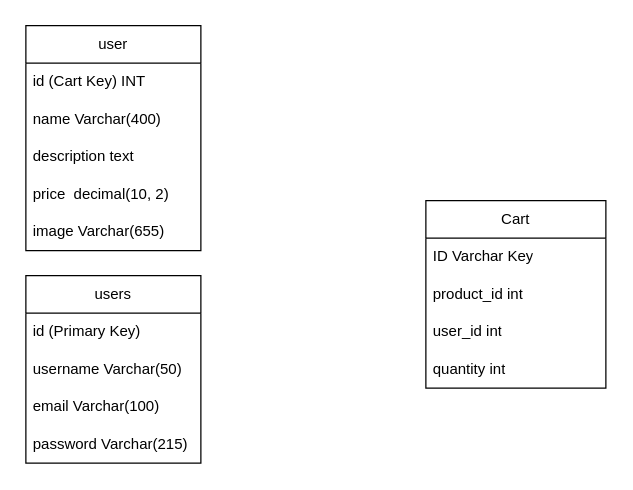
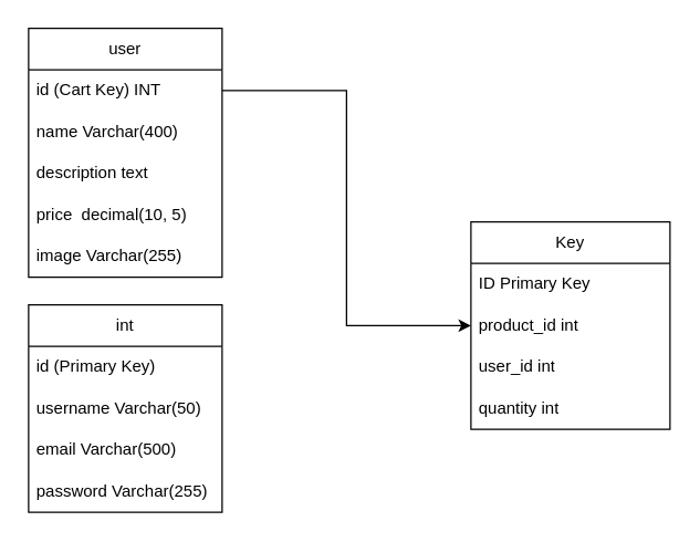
  <mxCell id="0" />
  <mxCell id="1" parent="0" />
- <mxCell id="2" value="Cart" style="swimlane;fontStyle=0;childLayout=stackLayout;horizontal=1;startSize=30;horizontalStack=0;resizeParent=1;resizeParentMax=0;resizeLast=0;collapsible=1;marginBottom=0;whiteSpace=wrap;html=1;" vertex="1" parent="1"><mxGeometry x="340" y="160" width="144" height="150" as="geometry" /></mxCell>
- <mxCell id="3" value="ID Varchar Key" style="text;strokeColor=none;fillColor=none;align=left;verticalAlign=middle;spacingLeft=4;spacingRight=4;overflow=hidden;points=[[0,0.5],[1,0.5]];portConstraint=eastwest;rotatable=0;whiteSpace=wrap;html=1;" vertex="1" parent="2"><mxGeometry y="30" width="144" height="30" as="geometry" /></mxCell>
+ <mxCell id="2" value="Key" style="swimlane;fontStyle=0;childLayout=stackLayout;horizontal=1;startSize=30;horizontalStack=0;resizeParent=1;resizeParentMax=0;resizeLast=0;collapsible=1;marginBottom=0;whiteSpace=wrap;html=1;" vertex="1" parent="1"><mxGeometry x="340" y="160" width="144" height="150" as="geometry" /></mxCell>
+ <mxCell id="3" value="ID Primary Key" style="text;strokeColor=none;fillColor=none;align=left;verticalAlign=middle;spacingLeft=4;spacingRight=4;overflow=hidden;points=[[0,0.5],[1,0.5]];portConstraint=eastwest;rotatable=0;whiteSpace=wrap;html=1;" vertex="1" parent="2"><mxGeometry y="30" width="144" height="30" as="geometry" /></mxCell>
  <mxCell id="4" value="product_id int" style="text;strokeColor=none;fillColor=none;align=left;verticalAlign=middle;spacingLeft=4;spacingRight=4;overflow=hidden;points=[[0,0.5],[1,0.5]];portConstraint=eastwest;rotatable=0;whiteSpace=wrap;html=1;" vertex="1" parent="2"><mxGeometry y="60" width="144" height="30" as="geometry" /></mxCell>
  <mxCell id="5" value="user_id int" style="text;strokeColor=none;fillColor=none;align=left;verticalAlign=middle;spacingLeft=4;spacingRight=4;overflow=hidden;points=[[0,0.5],[1,0.5]];portConstraint=eastwest;rotatable=0;whiteSpace=wrap;html=1;" vertex="1" parent="2"><mxGeometry y="90" width="144" height="30" as="geometry" /></mxCell>
  <mxCell id="6" value="quantity int" style="text;strokeColor=none;fillColor=none;align=left;verticalAlign=middle;spacingLeft=4;spacingRight=4;overflow=hidden;points=[[0,0.5],[1,0.5]];portConstraint=eastwest;rotatable=0;whiteSpace=wrap;html=1;" vertex="1" parent="2"><mxGeometry y="120" width="144" height="30" as="geometry" /></mxCell>
- <mxCell id="7" value="users" style="swimlane;fontStyle=0;childLayout=stackLayout;horizontal=1;startSize=30;horizontalStack=0;resizeParent=1;resizeParentMax=0;resizeLast=0;collapsible=1;marginBottom=0;whiteSpace=wrap;html=1;" vertex="1" parent="1"><mxGeometry x="20" y="220" width="140" height="150" as="geometry" /></mxCell>
+ <mxCell id="7" value="int" style="swimlane;fontStyle=0;childLayout=stackLayout;horizontal=1;startSize=30;horizontalStack=0;resizeParent=1;resizeParentMax=0;resizeLast=0;collapsible=1;marginBottom=0;whiteSpace=wrap;html=1;" vertex="1" parent="1"><mxGeometry x="20" y="220" width="140" height="150" as="geometry" /></mxCell>
  <mxCell id="8" value="id (Primary Key)" style="text;strokeColor=none;fillColor=none;align=left;verticalAlign=middle;spacingLeft=4;spacingRight=4;overflow=hidden;points=[[0,0.5],[1,0.5]];portConstraint=eastwest;rotatable=0;whiteSpace=wrap;html=1;" vertex="1" parent="7"><mxGeometry y="30" width="140" height="30" as="geometry" /></mxCell>
  <mxCell id="9" value="username Varchar(50)" style="text;strokeColor=none;fillColor=none;align=left;verticalAlign=middle;spacingLeft=4;spacingRight=4;overflow=hidden;points=[[0,0.5],[1,0.5]];portConstraint=eastwest;rotatable=0;whiteSpace=wrap;html=1;" vertex="1" parent="7"><mxGeometry y="60" width="140" height="30" as="geometry" /></mxCell>
- <mxCell id="10" value="email Varchar(100)" style="text;strokeColor=none;fillColor=none;align=left;verticalAlign=middle;spacingLeft=4;spacingRight=4;overflow=hidden;points=[[0,0.5],[1,0.5]];portConstraint=eastwest;rotatable=0;whiteSpace=wrap;html=1;" vertex="1" parent="7"><mxGeometry y="90" width="140" height="30" as="geometry" /></mxCell>
- <mxCell id="11" value="password Varchar(215)" style="text;strokeColor=none;fillColor=none;align=left;verticalAlign=middle;spacingLeft=4;spacingRight=4;overflow=hidden;points=[[0,0.5],[1,0.5]];portConstraint=eastwest;rotatable=0;whiteSpace=wrap;html=1;" vertex="1" parent="7"><mxGeometry y="120" width="140" height="30" as="geometry" /></mxCell>
+ <mxCell id="10" value="email Varchar(500)" style="text;strokeColor=none;fillColor=none;align=left;verticalAlign=middle;spacingLeft=4;spacingRight=4;overflow=hidden;points=[[0,0.5],[1,0.5]];portConstraint=eastwest;rotatable=0;whiteSpace=wrap;html=1;" vertex="1" parent="7"><mxGeometry y="90" width="140" height="30" as="geometry" /></mxCell>
+ <mxCell id="11" value="password Varchar(255)" style="text;strokeColor=none;fillColor=none;align=left;verticalAlign=middle;spacingLeft=4;spacingRight=4;overflow=hidden;points=[[0,0.5],[1,0.5]];portConstraint=eastwest;rotatable=0;whiteSpace=wrap;html=1;" vertex="1" parent="7"><mxGeometry y="120" width="140" height="30" as="geometry" /></mxCell>
  <mxCell id="12" value="user" style="swimlane;fontStyle=0;childLayout=stackLayout;horizontal=1;startSize=30;horizontalStack=0;resizeParent=1;resizeParentMax=0;resizeLast=0;collapsible=1;marginBottom=0;whiteSpace=wrap;html=1;" vertex="1" parent="1"><mxGeometry x="20" y="20" width="140" height="180" as="geometry" /></mxCell>
  <mxCell id="13" value="id (Cart Key) INT" style="text;strokeColor=none;fillColor=none;align=left;verticalAlign=middle;spacingLeft=4;spacingRight=4;overflow=hidden;points=[[0,0.5],[1,0.5]];portConstraint=eastwest;rotatable=0;whiteSpace=wrap;html=1;" vertex="1" parent="12"><mxGeometry y="30" width="140" height="30" as="geometry" /></mxCell>
  <mxCell id="14" value="name Varchar(400)" style="text;strokeColor=none;fillColor=none;align=left;verticalAlign=middle;spacingLeft=4;spacingRight=4;overflow=hidden;points=[[0,0.5],[1,0.5]];portConstraint=eastwest;rotatable=0;whiteSpace=wrap;html=1;" vertex="1" parent="12"><mxGeometry y="60" width="140" height="30" as="geometry" /></mxCell>
  <mxCell id="15" value="description text" style="text;strokeColor=none;fillColor=none;align=left;verticalAlign=middle;spacingLeft=4;spacingRight=4;overflow=hidden;points=[[0,0.5],[1,0.5]];portConstraint=eastwest;rotatable=0;whiteSpace=wrap;html=1;" vertex="1" parent="12"><mxGeometry y="90" width="140" height="30" as="geometry" /></mxCell>
- <mxCell id="16" value="price&amp;nbsp; decimal(10, 2)" style="text;strokeColor=none;fillColor=none;align=left;verticalAlign=middle;spacingLeft=4;spacingRight=4;overflow=hidden;points=[[0,0.5],[1,0.5]];portConstraint=eastwest;rotatable=0;whiteSpace=wrap;html=1;" vertex="1" parent="12"><mxGeometry y="120" width="140" height="30" as="geometry" /></mxCell>
- <mxCell id="17" value="image Varchar(655)" style="text;strokeColor=none;fillColor=none;align=left;verticalAlign=middle;spacingLeft=4;spacingRight=4;overflow=hidden;points=[[0,0.5],[1,0.5]];portConstraint=eastwest;rotatable=0;whiteSpace=wrap;html=1;" vertex="1" parent="12"><mxGeometry y="150" width="140" height="30" as="geometry" /></mxCell>
+ <mxCell id="16" value="price&amp;nbsp; decimal(10, 5)" style="text;strokeColor=none;fillColor=none;align=left;verticalAlign=middle;spacingLeft=4;spacingRight=4;overflow=hidden;points=[[0,0.5],[1,0.5]];portConstraint=eastwest;rotatable=0;whiteSpace=wrap;html=1;" vertex="1" parent="12"><mxGeometry y="120" width="140" height="30" as="geometry" /></mxCell>
+ <mxCell id="17" value="image Varchar(255)" style="text;strokeColor=none;fillColor=none;align=left;verticalAlign=middle;spacingLeft=4;spacingRight=4;overflow=hidden;points=[[0,0.5],[1,0.5]];portConstraint=eastwest;rotatable=0;whiteSpace=wrap;html=1;" vertex="1" parent="12"><mxGeometry y="150" width="140" height="30" as="geometry" /></mxCell>
+ <mxCell id="18" style="edgeStyle=orthogonalEdgeStyle;rounded=0;orthogonalLoop=1;jettySize=auto;html=1;" edge="1" parent="1" source="13" target="4"><mxGeometry relative="1" as="geometry" /></mxCell>
